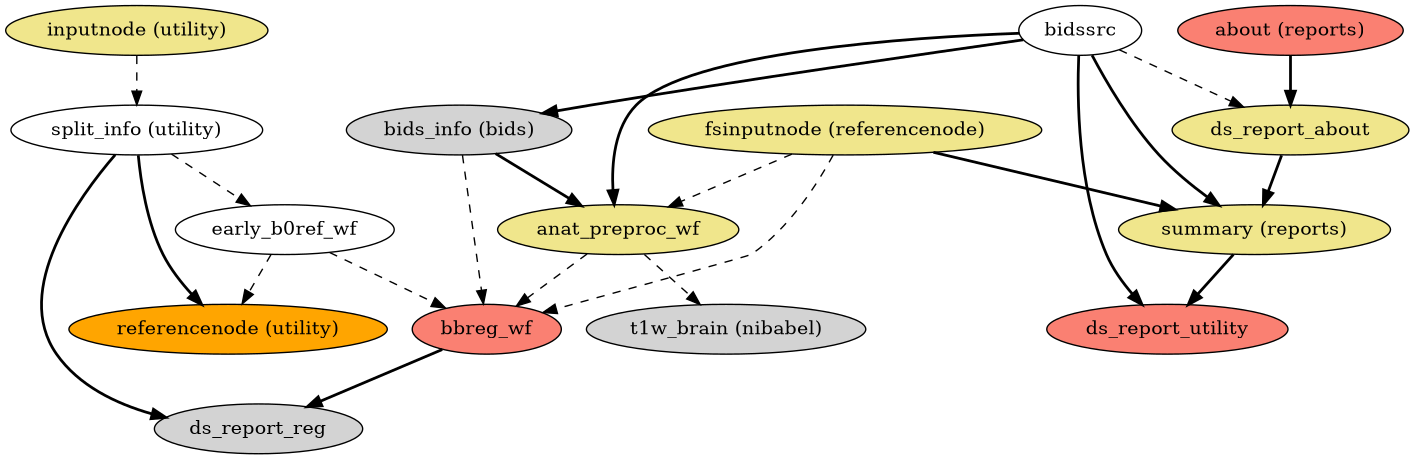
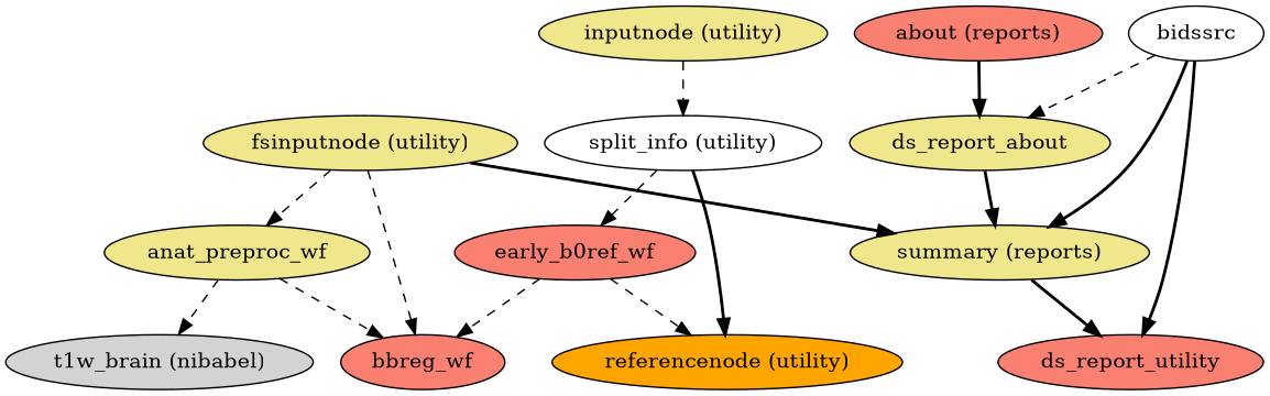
  strict digraph {
    node [fillcolor=khaki style=filled]
    edge [style=bold]
-   "fsinputnode (utility)" [label="fsinputnode (referencenode)"]
+   "fsinputnode (utility)"
    anat_preproc_wf
    "summary (reports)"
    bbreg_wf [fillcolor=salmon]
    "t1w_brain (nibabel)" [fillcolor=lightgrey]
    n6 [fillcolor=salmon label=ds_report_utility]
-   ds_report_reg [fillcolor=lightgrey]
    bidssrc [fillcolor=white]
-   "bids_info (bids)" [fillcolor=lightgrey]
    ds_report_about
    "about (reports)" [fillcolor=salmon]
    "split_info (utility)" [fillcolor=white]
    "inputnode (utility)"
-   early_b0ref_wf [fillcolor=white]
+   early_b0ref_wf [fillcolor=salmon]
    "referencenode (utility)" [fillcolor=orange]
    "fsinputnode (utility)" -> anat_preproc_wf [style=dashed]
    "fsinputnode (utility)" -> "summary (reports)"
    "fsinputnode (utility)" -> bbreg_wf [style=dashed]
    anat_preproc_wf -> bbreg_wf [style=dashed]
    anat_preproc_wf -> "t1w_brain (nibabel)" [style=dashed]
    "summary (reports)" -> n6
-   bbreg_wf -> ds_report_reg
-   bidssrc -> anat_preproc_wf
    bidssrc -> "summary (reports)"
    bidssrc -> n6
-   bidssrc -> "bids_info (bids)"
    bidssrc -> ds_report_about [style=dashed]
-   "bids_info (bids)" -> anat_preproc_wf
-   "bids_info (bids)" -> bbreg_wf [style=dashed]
    ds_report_about -> "summary (reports)"
    "about (reports)" -> ds_report_about
-   "split_info (utility)" -> ds_report_reg
    "split_info (utility)" -> early_b0ref_wf [style=dashed]
    "split_info (utility)" -> "referencenode (utility)"
    "inputnode (utility)" -> "split_info (utility)" [style=dashed]
    early_b0ref_wf -> bbreg_wf [style=dashed]
    early_b0ref_wf -> "referencenode (utility)" [style=dashed]
  }
